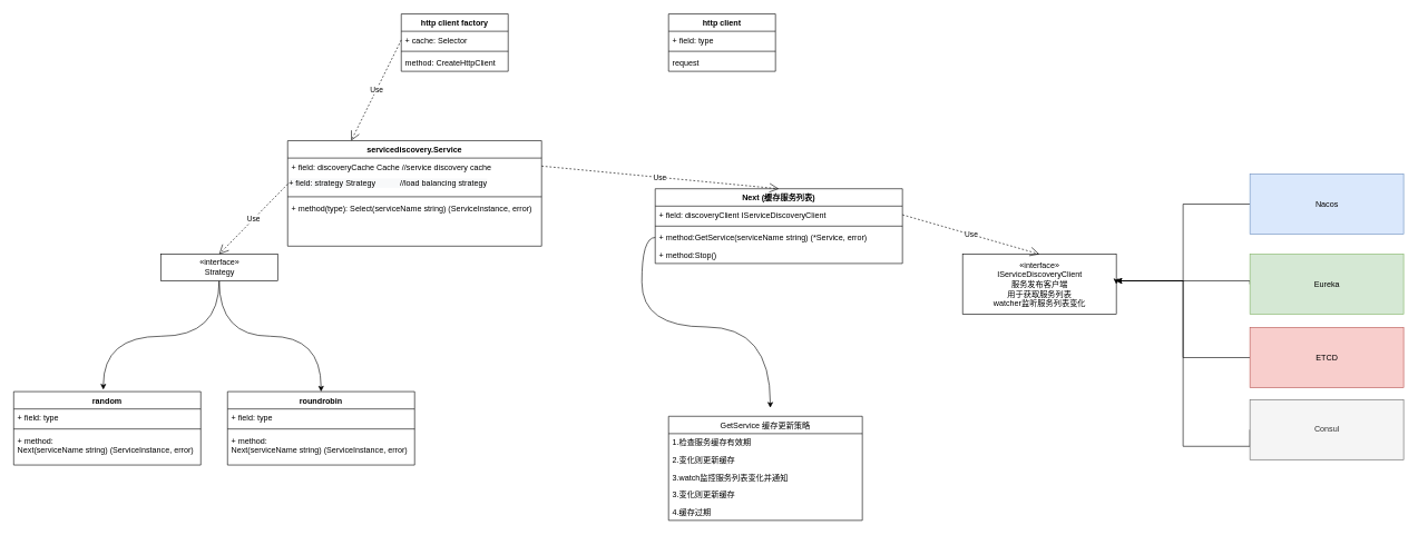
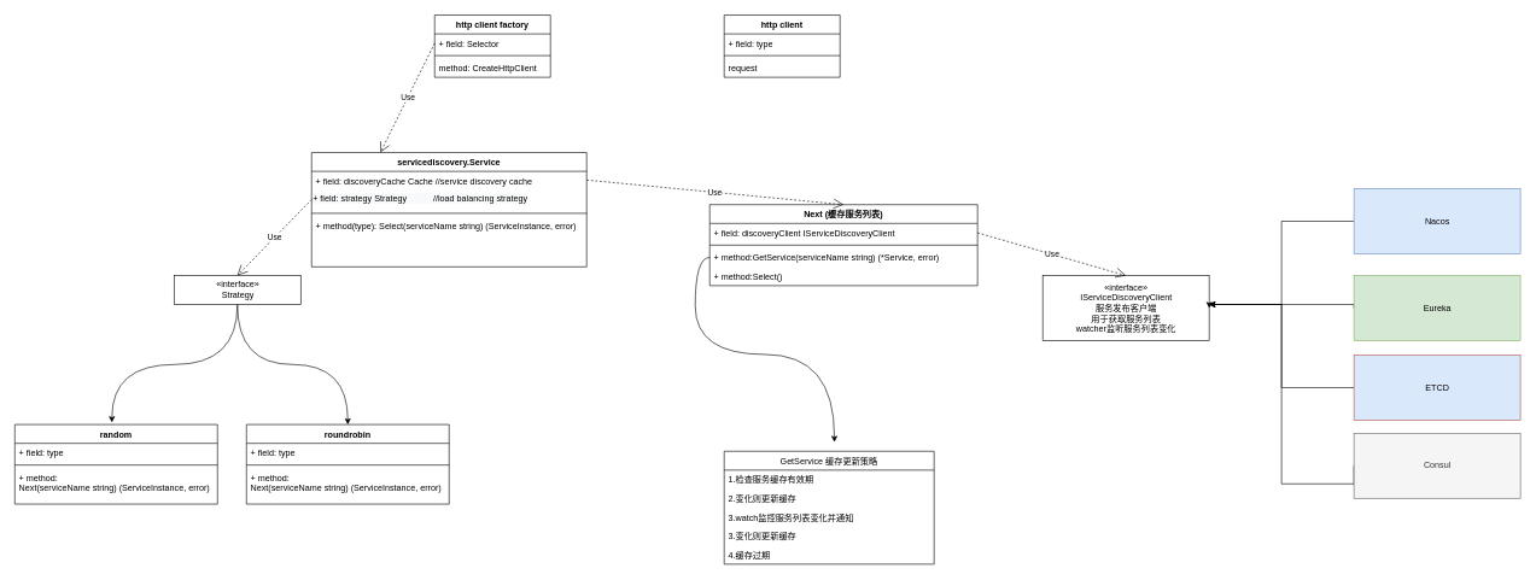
  <mxCell id="0" />
  <mxCell id="1" parent="0" />
  <mxCell id="2" value="servicediscovery.Service" style="swimlane;fontStyle=1;align=center;verticalAlign=top;childLayout=stackLayout;horizontal=1;startSize=26;horizontalStack=0;resizeParent=1;resizeParentMax=0;resizeLast=0;collapsible=1;marginBottom=0;" parent="1" vertex="1"><mxGeometry x="430" y="210" width="380" height="158" as="geometry" /></mxCell>
  <mxCell id="3" value="+ field: discoveryCache Cache    //service discovery cache" style="text;strokeColor=none;fillColor=none;align=left;verticalAlign=top;spacingLeft=4;spacingRight=4;overflow=hidden;rotatable=0;points=[[0,0.5],[1,0.5]];portConstraint=eastwest;" parent="2" vertex="1"><mxGeometry y="26" width="380" height="24" as="geometry" /></mxCell>
  <mxCell id="4" value="&lt;meta charset=&quot;utf-8&quot;&gt;&lt;span style=&quot;color: rgb(0, 0, 0); font-family: helvetica; font-size: 12px; font-style: normal; font-weight: 400; letter-spacing: normal; text-align: left; text-indent: 0px; text-transform: none; word-spacing: 0px; background-color: rgb(248, 249, 250); display: inline; float: none;&quot;&gt;+ field: strategy Strategy&amp;nbsp; &amp;nbsp; &amp;nbsp; &amp;nbsp; &amp;nbsp; &amp;nbsp;//load balancing strategy&lt;/span&gt;" style="text;whiteSpace=wrap;html=1;" parent="2" vertex="1"><mxGeometry y="50" width="380" height="30" as="geometry" /></mxCell>
  <mxCell id="5" value="" style="line;strokeWidth=1;fillColor=none;align=left;verticalAlign=middle;spacingTop=-1;spacingLeft=3;spacingRight=3;rotatable=0;labelPosition=right;points=[];portConstraint=eastwest;" parent="2" vertex="1"><mxGeometry y="80" width="380" height="8" as="geometry" /></mxCell>
  <mxCell id="6" value="+ method(type): Select(serviceName string) (ServiceInstance, error)" style="text;strokeColor=none;fillColor=none;align=left;verticalAlign=top;spacingLeft=4;spacingRight=4;overflow=hidden;rotatable=0;points=[[0,0.5],[1,0.5]];portConstraint=eastwest;" parent="2" vertex="1"><mxGeometry y="88" width="380" height="70" as="geometry" /></mxCell>
  <mxCell id="7" style="edgeStyle=orthogonalEdgeStyle;rounded=0;orthogonalLoop=1;jettySize=auto;html=1;exitX=0.5;exitY=1;exitDx=0;exitDy=0;entryX=0.479;entryY=-0.027;entryDx=0;entryDy=0;entryPerimeter=0;curved=1;" parent="1" source="9" target="10" edge="1"><mxGeometry relative="1" as="geometry"><mxPoint x="210" y="540" as="targetPoint" /></mxGeometry></mxCell>
  <mxCell id="8" style="edgeStyle=orthogonalEdgeStyle;rounded=0;orthogonalLoop=1;jettySize=auto;html=1;entryX=0.5;entryY=0;entryDx=0;entryDy=0;curved=1;exitX=0.5;exitY=1;exitDx=0;exitDy=0;" parent="1" source="9" target="14" edge="1"><mxGeometry relative="1" as="geometry" /></mxCell>
  <mxCell id="9" value="«interface»&lt;br&gt;&lt;span style=&quot;text-align: left&quot;&gt;Strategy&lt;/span&gt;" style="html=1;" parent="1" vertex="1"><mxGeometry x="240" y="380" width="175" height="40" as="geometry" /></mxCell>
  <mxCell id="10" value="random" style="swimlane;fontStyle=1;align=center;verticalAlign=top;childLayout=stackLayout;horizontal=1;startSize=26;horizontalStack=0;resizeParent=1;resizeParentMax=0;resizeLast=0;collapsible=1;marginBottom=0;" parent="1" vertex="1"><mxGeometry x="20" y="586" width="280" height="110" as="geometry" /></mxCell>
  <mxCell id="11" value="+ field: type" style="text;strokeColor=none;fillColor=none;align=left;verticalAlign=top;spacingLeft=4;spacingRight=4;overflow=hidden;rotatable=0;points=[[0,0.5],[1,0.5]];portConstraint=eastwest;" parent="10" vertex="1"><mxGeometry y="26" width="280" height="26" as="geometry" /></mxCell>
  <mxCell id="12" value="" style="line;strokeWidth=1;fillColor=none;align=left;verticalAlign=middle;spacingTop=-1;spacingLeft=3;spacingRight=3;rotatable=0;labelPosition=right;points=[];portConstraint=eastwest;" parent="10" vertex="1"><mxGeometry y="52" width="280" height="8" as="geometry" /></mxCell>
  <mxCell id="13" value="+ method: &#10;Next(serviceName string) (ServiceInstance, error)" style="text;strokeColor=none;fillColor=none;align=left;verticalAlign=top;spacingLeft=4;spacingRight=4;overflow=hidden;rotatable=0;points=[[0,0.5],[1,0.5]];portConstraint=eastwest;" parent="10" vertex="1"><mxGeometry y="60" width="280" height="50" as="geometry" /></mxCell>
  <mxCell id="14" value="roundrobin" style="swimlane;fontStyle=1;align=center;verticalAlign=top;childLayout=stackLayout;horizontal=1;startSize=26;horizontalStack=0;resizeParent=1;resizeParentMax=0;resizeLast=0;collapsible=1;marginBottom=0;" parent="1" vertex="1"><mxGeometry x="340" y="586" width="280" height="110" as="geometry"><mxRectangle x="330" y="470" width="100" height="26" as="alternateBounds" /></mxGeometry></mxCell>
  <mxCell id="15" value="+ field: type" style="text;strokeColor=none;fillColor=none;align=left;verticalAlign=top;spacingLeft=4;spacingRight=4;overflow=hidden;rotatable=0;points=[[0,0.5],[1,0.5]];portConstraint=eastwest;" parent="14" vertex="1"><mxGeometry y="26" width="280" height="26" as="geometry" /></mxCell>
  <mxCell id="16" value="" style="line;strokeWidth=1;fillColor=none;align=left;verticalAlign=middle;spacingTop=-1;spacingLeft=3;spacingRight=3;rotatable=0;labelPosition=right;points=[];portConstraint=eastwest;" parent="14" vertex="1"><mxGeometry y="52" width="280" height="8" as="geometry" /></mxCell>
  <mxCell id="17" value="+ method: &#10;Next(serviceName string) (ServiceInstance, error)" style="text;strokeColor=none;fillColor=none;align=left;verticalAlign=top;spacingLeft=4;spacingRight=4;overflow=hidden;rotatable=0;points=[[0,0.5],[1,0.5]];portConstraint=eastwest;" parent="14" vertex="1"><mxGeometry y="60" width="280" height="50" as="geometry" /></mxCell>
  <mxCell id="18" value="Use" style="endArrow=open;endSize=12;dashed=1;html=1;entryX=0.5;entryY=0;entryDx=0;entryDy=0;exitX=0;exitY=0.5;exitDx=0;exitDy=0;" parent="1" source="4" target="9" edge="1"><mxGeometry width="160" relative="1" as="geometry"><mxPoint x="240" y="320" as="sourcePoint" /><mxPoint x="400" y="320" as="targetPoint" /></mxGeometry></mxCell>
  <mxCell id="19" value="Next (缓存服务列表)" style="swimlane;fontStyle=1;align=center;verticalAlign=top;childLayout=stackLayout;horizontal=1;startSize=26;horizontalStack=0;resizeParent=1;resizeParentMax=0;resizeLast=0;collapsible=1;marginBottom=0;" parent="1" vertex="1"><mxGeometry x="980" y="282" width="370" height="112" as="geometry" /></mxCell>
  <mxCell id="20" value="+ field: discoveryClient IServiceDiscoveryClient" style="text;strokeColor=none;fillColor=none;align=left;verticalAlign=top;spacingLeft=4;spacingRight=4;overflow=hidden;rotatable=0;points=[[0,0.5],[1,0.5]];portConstraint=eastwest;" parent="19" vertex="1"><mxGeometry y="26" width="370" height="26" as="geometry" /></mxCell>
  <mxCell id="21" value="" style="line;strokeWidth=1;fillColor=none;align=left;verticalAlign=middle;spacingTop=-1;spacingLeft=3;spacingRight=3;rotatable=0;labelPosition=right;points=[];portConstraint=eastwest;" parent="19" vertex="1"><mxGeometry y="52" width="370" height="8" as="geometry" /></mxCell>
  <mxCell id="22" value="+ method:GetService(serviceName string) (*Service, error)" style="text;strokeColor=none;fillColor=none;align=left;verticalAlign=top;spacingLeft=4;spacingRight=4;overflow=hidden;rotatable=0;points=[[0,0.5],[1,0.5]];portConstraint=eastwest;" parent="19" vertex="1"><mxGeometry y="60" width="370" height="26" as="geometry" /></mxCell>
- <mxCell id="23" value="+ method:Stop()&#10;" style="text;strokeColor=none;fillColor=none;align=left;verticalAlign=top;spacingLeft=4;spacingRight=4;overflow=hidden;rotatable=0;points=[[0,0.5],[1,0.5]];portConstraint=eastwest;" parent="19" vertex="1"><mxGeometry y="86" width="370" height="26" as="geometry" /></mxCell>
+ <mxCell id="23" value="+ method:Select()&#10;" style="text;strokeColor=none;fillColor=none;align=left;verticalAlign=top;spacingLeft=4;spacingRight=4;overflow=hidden;rotatable=0;points=[[0,0.5],[1,0.5]];portConstraint=eastwest;" parent="19" vertex="1"><mxGeometry y="86" width="370" height="26" as="geometry" /></mxCell>
  <mxCell id="24" value="Use" style="endArrow=open;endSize=12;dashed=1;html=1;exitX=1;exitY=0.5;exitDx=0;exitDy=0;entryX=0.5;entryY=0;entryDx=0;entryDy=0;" parent="1" source="3" target="19" edge="1"><mxGeometry width="160" relative="1" as="geometry"><mxPoint x="690" y="440" as="sourcePoint" /><mxPoint x="850" y="440" as="targetPoint" /></mxGeometry></mxCell>
  <mxCell id="25" value="«interface»&lt;br&gt;&lt;span style=&quot;text-align: left&quot;&gt;IServiceDiscoveryClient&lt;br&gt;服务发布客户端&lt;br&gt;用于获取服务列表&lt;br&gt;watcher监听服务列表变化&lt;br&gt;&lt;/span&gt;" style="html=1;" parent="1" vertex="1"><mxGeometry x="1440" y="380" width="230" height="90" as="geometry" /></mxCell>
  <mxCell id="26" value="Use" style="endArrow=open;endSize=12;dashed=1;html=1;exitX=1;exitY=0.5;exitDx=0;exitDy=0;entryX=0.5;entryY=0;entryDx=0;entryDy=0;" parent="1" source="20" target="25" edge="1"><mxGeometry width="160" relative="1" as="geometry"><mxPoint x="1420" y="310" as="sourcePoint" /><mxPoint x="1580" y="310" as="targetPoint" /></mxGeometry></mxCell>
  <mxCell id="27" style="edgeStyle=orthogonalEdgeStyle;rounded=0;orthogonalLoop=1;jettySize=auto;html=1;curved=1;entryX=0.492;entryY=-0.033;entryDx=0;entryDy=0;entryPerimeter=0;" parent="1" source="22" edge="1"><mxGeometry relative="1" as="geometry"><mxPoint x="1152.2" y="610.215" as="targetPoint" /></mxGeometry></mxCell>
  <mxCell id="28" value="GetService 缓存更新策略" style="swimlane;fontStyle=0;childLayout=stackLayout;horizontal=1;startSize=26;fillColor=none;horizontalStack=0;resizeParent=1;resizeParentMax=0;resizeLast=0;collapsible=1;marginBottom=0;" parent="1" vertex="1"><mxGeometry x="1000" y="623" width="290" height="156" as="geometry" /></mxCell>
  <mxCell id="29" value="1.检查服务缓存有效期" style="text;strokeColor=none;fillColor=none;align=left;verticalAlign=top;spacingLeft=4;spacingRight=4;overflow=hidden;rotatable=0;points=[[0,0.5],[1,0.5]];portConstraint=eastwest;" parent="28" vertex="1"><mxGeometry y="26" width="290" height="26" as="geometry" /></mxCell>
  <mxCell id="30" value="2.变化则更新缓存" style="text;strokeColor=none;fillColor=none;align=left;verticalAlign=top;spacingLeft=4;spacingRight=4;overflow=hidden;rotatable=0;points=[[0,0.5],[1,0.5]];portConstraint=eastwest;" parent="28" vertex="1"><mxGeometry y="52" width="290" height="26" as="geometry" /></mxCell>
  <mxCell id="31" value="3.watch监控服务列表变化并通知" style="text;strokeColor=none;fillColor=none;align=left;verticalAlign=top;spacingLeft=4;spacingRight=4;overflow=hidden;rotatable=0;points=[[0,0.5],[1,0.5]];portConstraint=eastwest;" parent="28" vertex="1"><mxGeometry y="78" width="290" height="26" as="geometry" /></mxCell>
  <mxCell id="32" value="3.变化则更新缓存" style="text;strokeColor=none;fillColor=none;align=left;verticalAlign=top;spacingLeft=4;spacingRight=4;overflow=hidden;rotatable=0;points=[[0,0.5],[1,0.5]];portConstraint=eastwest;" parent="28" vertex="1"><mxGeometry y="104" width="290" height="26" as="geometry" /></mxCell>
  <mxCell id="33" value="4.缓存过期" style="text;strokeColor=none;fillColor=none;align=left;verticalAlign=top;spacingLeft=4;spacingRight=4;overflow=hidden;rotatable=0;points=[[0,0.5],[1,0.5]];portConstraint=eastwest;" parent="28" vertex="1"><mxGeometry y="130" width="290" height="26" as="geometry" /></mxCell>
  <mxCell id="34" value="http client" style="swimlane;fontStyle=1;align=center;verticalAlign=top;childLayout=stackLayout;horizontal=1;startSize=26;horizontalStack=0;resizeParent=1;resizeParentMax=0;resizeLast=0;collapsible=1;marginBottom=0;" parent="1" vertex="1"><mxGeometry x="1000" y="20" width="160" height="86" as="geometry" /></mxCell>
  <mxCell id="35" value="+ field: type" style="text;strokeColor=none;fillColor=none;align=left;verticalAlign=top;spacingLeft=4;spacingRight=4;overflow=hidden;rotatable=0;points=[[0,0.5],[1,0.5]];portConstraint=eastwest;" parent="34" vertex="1"><mxGeometry y="26" width="160" height="26" as="geometry" /></mxCell>
  <mxCell id="36" value="" style="line;strokeWidth=1;fillColor=none;align=left;verticalAlign=middle;spacingTop=-1;spacingLeft=3;spacingRight=3;rotatable=0;labelPosition=right;points=[];portConstraint=eastwest;" parent="34" vertex="1"><mxGeometry y="52" width="160" height="8" as="geometry" /></mxCell>
  <mxCell id="37" value="request" style="text;strokeColor=none;fillColor=none;align=left;verticalAlign=top;spacingLeft=4;spacingRight=4;overflow=hidden;rotatable=0;points=[[0,0.5],[1,0.5]];portConstraint=eastwest;" parent="34" vertex="1"><mxGeometry y="60" width="160" height="26" as="geometry" /></mxCell>
  <mxCell id="38" value="http client factory" style="swimlane;fontStyle=1;align=center;verticalAlign=top;childLayout=stackLayout;horizontal=1;startSize=26;horizontalStack=0;resizeParent=1;resizeParentMax=0;resizeLast=0;collapsible=1;marginBottom=0;" parent="1" vertex="1"><mxGeometry x="600" y="20" width="160" height="86" as="geometry" /></mxCell>
- <mxCell id="39" value="+ cache: Selector" style="text;strokeColor=none;fillColor=none;align=left;verticalAlign=top;spacingLeft=4;spacingRight=4;overflow=hidden;rotatable=0;points=[[0,0.5],[1,0.5]];portConstraint=eastwest;" parent="38" vertex="1"><mxGeometry y="26" width="160" height="26" as="geometry" /></mxCell>
+ <mxCell id="39" value="+ field: Selector" style="text;strokeColor=none;fillColor=none;align=left;verticalAlign=top;spacingLeft=4;spacingRight=4;overflow=hidden;rotatable=0;points=[[0,0.5],[1,0.5]];portConstraint=eastwest;" parent="38" vertex="1"><mxGeometry y="26" width="160" height="26" as="geometry" /></mxCell>
  <mxCell id="40" value="" style="line;strokeWidth=1;fillColor=none;align=left;verticalAlign=middle;spacingTop=-1;spacingLeft=3;spacingRight=3;rotatable=0;labelPosition=right;points=[];portConstraint=eastwest;" parent="38" vertex="1"><mxGeometry y="52" width="160" height="8" as="geometry" /></mxCell>
  <mxCell id="41" value="method: CreateHttpClient " style="text;strokeColor=none;fillColor=none;align=left;verticalAlign=top;spacingLeft=4;spacingRight=4;overflow=hidden;rotatable=0;points=[[0,0.5],[1,0.5]];portConstraint=eastwest;" parent="38" vertex="1"><mxGeometry y="60" width="160" height="26" as="geometry" /></mxCell>
  <mxCell id="42" value="Use" style="endArrow=open;endSize=12;dashed=1;html=1;exitX=0;exitY=0.5;exitDx=0;exitDy=0;entryX=0.25;entryY=0;entryDx=0;entryDy=0;" parent="1" source="39" target="2" edge="1"><mxGeometry width="160" relative="1" as="geometry"><mxPoint x="420" y="120" as="sourcePoint" /><mxPoint x="580" y="120" as="targetPoint" /></mxGeometry></mxCell>
  <mxCell id="43" style="edgeStyle=orthogonalEdgeStyle;rounded=0;orthogonalLoop=1;jettySize=auto;html=1;exitX=0;exitY=0.5;exitDx=0;exitDy=0;entryX=1;entryY=0.5;entryDx=0;entryDy=0;" edge="1" parent="1" source="44" target="25"><mxGeometry relative="1" as="geometry"><Array as="points"><mxPoint x="1770" y="305" /><mxPoint x="1770" y="420" /><mxPoint x="1670" y="420" /></Array></mxGeometry></mxCell>
  <mxCell id="44" value="&lt;span style=&quot;text-align: left&quot;&gt;Nacos&lt;br&gt;&lt;/span&gt;" style="html=1;fillColor=#dae8fc;strokeColor=#6c8ebf;" vertex="1" parent="1"><mxGeometry x="1870" y="260" width="230" height="90" as="geometry" /></mxCell>
  <mxCell id="45" style="edgeStyle=orthogonalEdgeStyle;rounded=0;orthogonalLoop=1;jettySize=auto;html=1;exitX=0;exitY=0.5;exitDx=0;exitDy=0;" edge="1" parent="1" source="46"><mxGeometry relative="1" as="geometry"><mxPoint x="1670" y="420" as="targetPoint" /><Array as="points"><mxPoint x="1870" y="420" /></Array></mxGeometry></mxCell>
  <mxCell id="46" value="&lt;span style=&quot;text-align: left&quot;&gt;Eureka&lt;br&gt;&lt;/span&gt;" style="html=1;fillColor=#d5e8d4;strokeColor=#82b366;" vertex="1" parent="1"><mxGeometry x="1870" y="380" width="230" height="90" as="geometry" /></mxCell>
  <mxCell id="47" style="edgeStyle=orthogonalEdgeStyle;rounded=0;orthogonalLoop=1;jettySize=auto;html=1;exitX=0;exitY=0.5;exitDx=0;exitDy=0;" edge="1" parent="1" source="48"><mxGeometry relative="1" as="geometry"><mxPoint x="1670" y="420" as="targetPoint" /><Array as="points"><mxPoint x="1770" y="535" /><mxPoint x="1770" y="420" /></Array></mxGeometry></mxCell>
- <mxCell id="48" value="&lt;span style=&quot;text-align: left&quot;&gt;ETCD&lt;br&gt;&lt;/span&gt;" style="html=1;fillColor=#f8cecc;strokeColor=#b85450;" vertex="1" parent="1"><mxGeometry x="1870" y="490" width="230" height="90" as="geometry" /></mxCell>
+ <mxCell id="48" value="&lt;span style=&quot;text-align: left&quot;&gt;ETCD&lt;br&gt;&lt;/span&gt;" style="html=1;fillColor=#dae8fc;strokeColor=#b85450;" vertex="1" parent="1"><mxGeometry x="1870" y="490" width="230" height="90" as="geometry" /></mxCell>
  <mxCell id="49" style="edgeStyle=orthogonalEdgeStyle;rounded=0;orthogonalLoop=1;jettySize=auto;html=1;exitX=0;exitY=0.5;exitDx=0;exitDy=0;" edge="1" parent="1" source="50"><mxGeometry relative="1" as="geometry"><mxPoint x="1670" y="420" as="targetPoint" /><Array as="points"><mxPoint x="1770" y="668" /><mxPoint x="1770" y="420" /></Array></mxGeometry></mxCell>
  <mxCell id="50" value="&lt;span style=&quot;text-align: left&quot;&gt;Consul&lt;br&gt;&lt;/span&gt;" style="html=1;fillColor=#f5f5f5;strokeColor=#666666;fontColor=#333333;" vertex="1" parent="1"><mxGeometry x="1870" y="598" width="230" height="90" as="geometry" /></mxCell>
